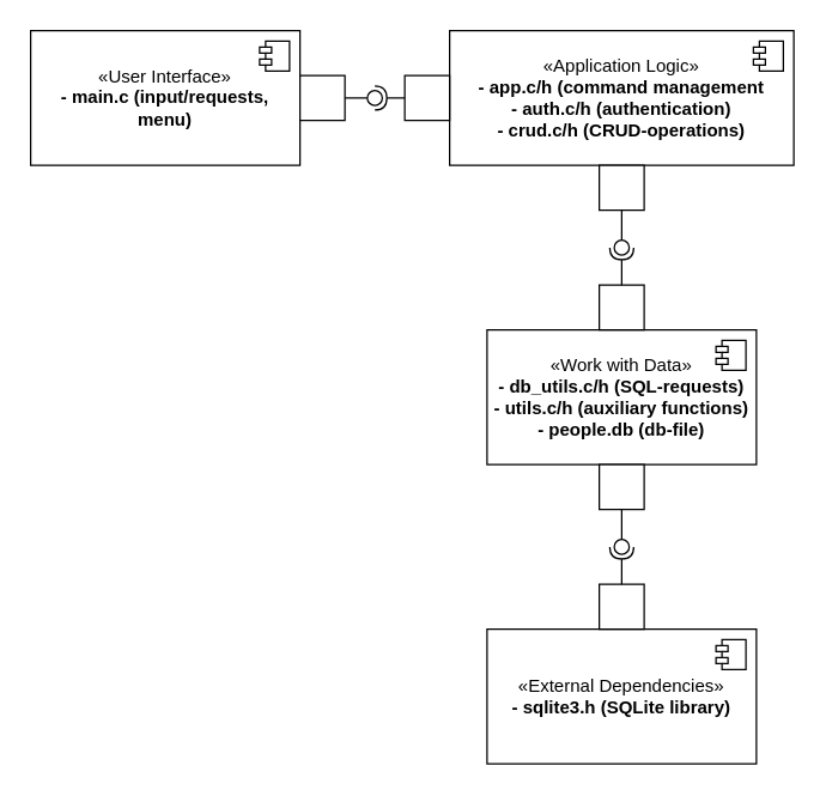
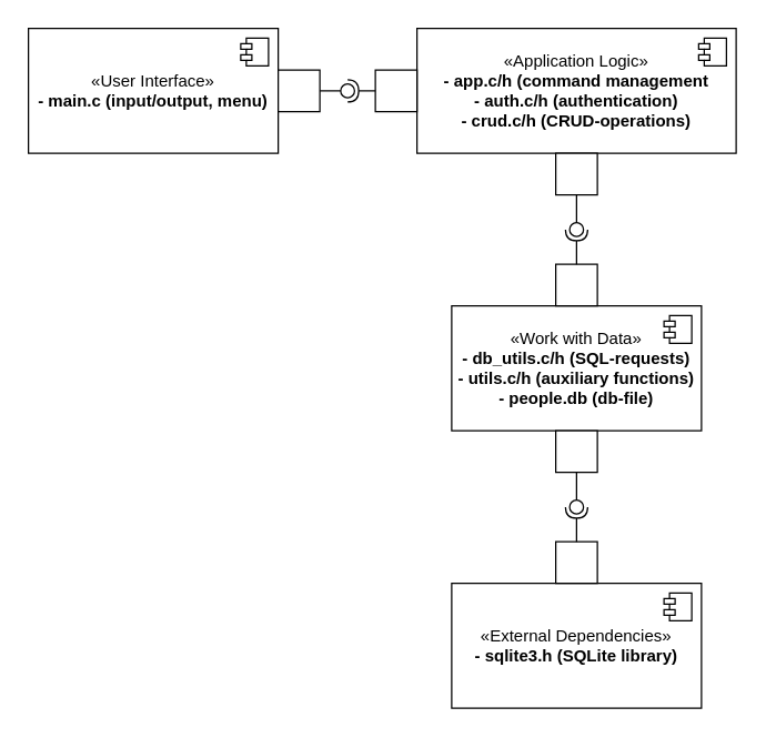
  <mxCell id="0" />
  <mxCell id="1" parent="0" />
- <mxCell id="2" value="«User Interface»&lt;br&gt;&lt;b&gt;- main.c (input/requests, menu)&lt;/b&gt;" style="html=1;dropTarget=0;whiteSpace=wrap;" vertex="1" parent="1"><mxGeometry x="20" y="20" width="180" height="90" as="geometry" /></mxCell>
+ <mxCell id="2" value="«User Interface»&lt;br&gt;&lt;b&gt;- main.c (input/output, menu)&lt;/b&gt;" style="html=1;dropTarget=0;whiteSpace=wrap;" vertex="1" parent="1"><mxGeometry x="20" y="20" width="180" height="90" as="geometry" /></mxCell>
  <mxCell id="3" value="" style="shape=module;jettyWidth=8;jettyHeight=4;" vertex="1" parent="2"><mxGeometry x="1" width="20" height="20" relative="1" as="geometry"><mxPoint x="-27" y="7" as="offset" /></mxGeometry></mxCell>
  <mxCell id="4" value="«Application Logic»&lt;br&gt;&lt;b&gt;- app.c/h (command management&lt;/b&gt;&lt;div&gt;&lt;b&gt;- auth.c/h (authentication)&lt;/b&gt;&lt;/div&gt;&lt;div&gt;&lt;b&gt;- crud.c/h (CRUD-operations)&lt;/b&gt;&lt;/div&gt;" style="html=1;dropTarget=0;whiteSpace=wrap;" vertex="1" parent="1"><mxGeometry x="300" y="20" width="230" height="90" as="geometry" /></mxCell>
  <mxCell id="5" value="" style="shape=module;jettyWidth=8;jettyHeight=4;" vertex="1" parent="4"><mxGeometry x="1" width="20" height="20" relative="1" as="geometry"><mxPoint x="-27" y="7" as="offset" /></mxGeometry></mxCell>
  <mxCell id="6" value="" style="fontStyle=0;labelPosition=right;verticalLabelPosition=middle;align=left;verticalAlign=middle;spacingLeft=2;" vertex="1" parent="1"><mxGeometry x="200" y="50" width="30" height="30" as="geometry" /></mxCell>
  <mxCell id="7" value="" style="fontStyle=0;labelPosition=right;verticalLabelPosition=middle;align=left;verticalAlign=middle;spacingLeft=2;" vertex="1" parent="1"><mxGeometry x="270" y="50" width="30" height="30" as="geometry" /></mxCell>
  <mxCell id="8" value="" style="rounded=0;orthogonalLoop=1;jettySize=auto;html=1;endArrow=halfCircle;endFill=0;endSize=6;strokeWidth=1;sketch=0;" edge="1" target="10" parent="1"><mxGeometry relative="1" as="geometry"><mxPoint x="270" y="65" as="sourcePoint" /></mxGeometry></mxCell>
  <mxCell id="9" value="" style="rounded=0;orthogonalLoop=1;jettySize=auto;html=1;endArrow=oval;endFill=0;sketch=0;sourcePerimeterSpacing=0;targetPerimeterSpacing=0;endSize=10;" edge="1" target="10" parent="1"><mxGeometry relative="1" as="geometry"><mxPoint x="230" y="65" as="sourcePoint" /></mxGeometry></mxCell>
  <mxCell id="10" value="" style="ellipse;whiteSpace=wrap;html=1;align=center;aspect=fixed;fillColor=none;strokeColor=none;resizable=0;perimeter=centerPerimeter;rotatable=0;allowArrows=0;points=[];outlineConnect=1;" vertex="1" parent="1"><mxGeometry x="245" y="60" width="10" height="10" as="geometry" /></mxCell>
  <mxCell id="11" value="«Work with Data»&lt;br&gt;&lt;b&gt;- db_utils.c/h (SQL-requests)&lt;/b&gt;&lt;div&gt;&lt;b&gt;- utils.c/h (auxiliary functions)&lt;/b&gt;&lt;/div&gt;&lt;div&gt;&lt;b&gt;- people.db (db-file)&lt;/b&gt;&lt;/div&gt;" style="html=1;dropTarget=0;whiteSpace=wrap;" vertex="1" parent="1"><mxGeometry x="325" y="220" width="180" height="90" as="geometry" /></mxCell>
  <mxCell id="12" value="" style="shape=module;jettyWidth=8;jettyHeight=4;" vertex="1" parent="11"><mxGeometry x="1" width="20" height="20" relative="1" as="geometry"><mxPoint x="-27" y="7" as="offset" /></mxGeometry></mxCell>
  <mxCell id="13" value="" style="fontStyle=0;labelPosition=right;verticalLabelPosition=middle;align=left;verticalAlign=middle;spacingLeft=2;" vertex="1" parent="1"><mxGeometry x="400" y="110" width="30" height="30" as="geometry" /></mxCell>
  <mxCell id="14" value="" style="fontStyle=0;labelPosition=right;verticalLabelPosition=middle;align=left;verticalAlign=middle;spacingLeft=2;" vertex="1" parent="1"><mxGeometry x="400" y="190" width="30" height="30" as="geometry" /></mxCell>
  <mxCell id="15" value="" style="rounded=0;orthogonalLoop=1;jettySize=auto;html=1;endArrow=halfCircle;endFill=0;endSize=6;strokeWidth=1;sketch=0;exitX=0.5;exitY=0;exitDx=0;exitDy=0;" edge="1" target="17" parent="1" source="14"><mxGeometry relative="1" as="geometry"><mxPoint x="435" y="165" as="sourcePoint" /></mxGeometry></mxCell>
  <mxCell id="16" value="" style="rounded=0;orthogonalLoop=1;jettySize=auto;html=1;endArrow=oval;endFill=0;sketch=0;sourcePerimeterSpacing=0;targetPerimeterSpacing=0;endSize=10;exitX=0.5;exitY=1;exitDx=0;exitDy=0;" edge="1" target="17" parent="1" source="13"><mxGeometry relative="1" as="geometry"><mxPoint x="395" y="165" as="sourcePoint" /></mxGeometry></mxCell>
  <mxCell id="17" value="" style="ellipse;whiteSpace=wrap;html=1;align=center;aspect=fixed;fillColor=none;strokeColor=none;resizable=0;perimeter=centerPerimeter;rotatable=0;allowArrows=0;points=[];outlineConnect=1;" vertex="1" parent="1"><mxGeometry x="410" y="160" width="10" height="10" as="geometry" /></mxCell>
  <mxCell id="18" value="«External Dependencies»&lt;br&gt;&lt;b&gt;- sqlite3.h (SQLite library)&lt;/b&gt;" style="html=1;dropTarget=0;whiteSpace=wrap;" vertex="1" parent="1"><mxGeometry x="325" y="420" width="180" height="90" as="geometry" /></mxCell>
  <mxCell id="19" value="" style="shape=module;jettyWidth=8;jettyHeight=4;" vertex="1" parent="18"><mxGeometry x="1" width="20" height="20" relative="1" as="geometry"><mxPoint x="-27" y="7" as="offset" /></mxGeometry></mxCell>
  <mxCell id="20" value="" style="fontStyle=0;labelPosition=right;verticalLabelPosition=middle;align=left;verticalAlign=middle;spacingLeft=2;" vertex="1" parent="1"><mxGeometry x="400" y="310" width="30" height="30" as="geometry" /></mxCell>
  <mxCell id="21" value="" style="fontStyle=0;labelPosition=right;verticalLabelPosition=middle;align=left;verticalAlign=middle;spacingLeft=2;" vertex="1" parent="1"><mxGeometry x="400" y="390" width="30" height="30" as="geometry" /></mxCell>
  <mxCell id="22" value="" style="rounded=0;orthogonalLoop=1;jettySize=auto;html=1;endArrow=halfCircle;endFill=0;endSize=6;strokeWidth=1;sketch=0;exitX=0.5;exitY=0;exitDx=0;exitDy=0;" edge="1" target="24" parent="1" source="21"><mxGeometry relative="1" as="geometry"><mxPoint x="435" y="365" as="sourcePoint" /></mxGeometry></mxCell>
  <mxCell id="23" value="" style="rounded=0;orthogonalLoop=1;jettySize=auto;html=1;endArrow=oval;endFill=0;sketch=0;sourcePerimeterSpacing=0;targetPerimeterSpacing=0;endSize=10;exitX=0.5;exitY=1;exitDx=0;exitDy=0;" edge="1" target="24" parent="1" source="20"><mxGeometry relative="1" as="geometry"><mxPoint x="395" y="365" as="sourcePoint" /></mxGeometry></mxCell>
  <mxCell id="24" value="" style="ellipse;whiteSpace=wrap;html=1;align=center;aspect=fixed;fillColor=none;strokeColor=none;resizable=0;perimeter=centerPerimeter;rotatable=0;allowArrows=0;points=[];outlineConnect=1;" vertex="1" parent="1"><mxGeometry x="410" y="360" width="10" height="10" as="geometry" /></mxCell>
